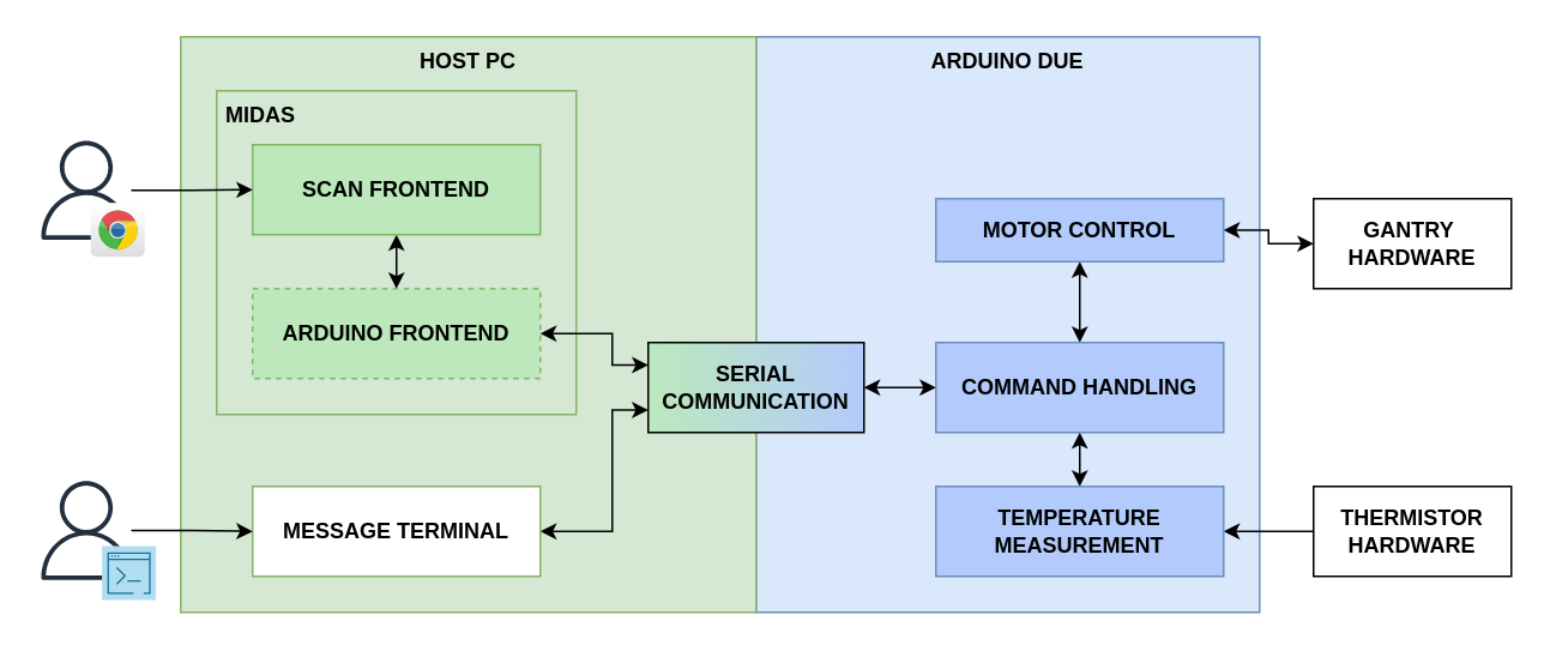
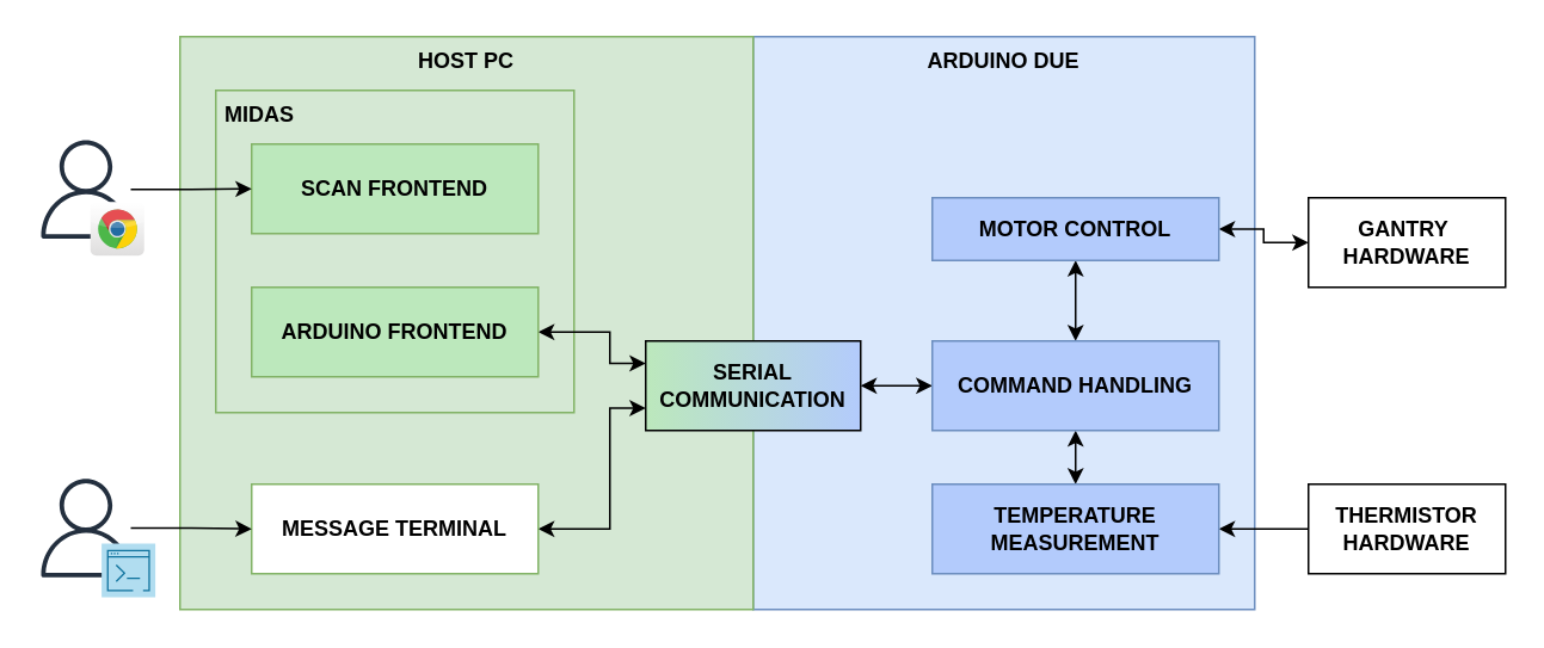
  <mxCell id="0" />
  <mxCell id="1" parent="0" />
  <mxCell id="2" value="&lt;b&gt;ARDUINO DUE&lt;/b&gt;" style="rounded=0;whiteSpace=wrap;html=1;align=center;verticalAlign=top;fillColor=#dae8fc;strokeColor=#6c8ebf;" parent="1" vertex="1"><mxGeometry x="420" y="20" width="280" height="320" as="geometry" /></mxCell>
  <mxCell id="3" value="&lt;b&gt;HOST PC&lt;/b&gt;" style="rounded=0;whiteSpace=wrap;html=1;align=center;verticalAlign=top;fillColor=#d5e8d4;strokeColor=#82b366;" parent="1" vertex="1"><mxGeometry x="100" y="20" width="320" height="320" as="geometry" /></mxCell>
  <mxCell id="4" value="&lt;b&gt;&amp;nbsp;MIDAS&lt;/b&gt;" style="rounded=0;whiteSpace=wrap;html=1;align=left;verticalAlign=top;fillColor=#d5e8d4;strokeColor=#82b366;" parent="1" vertex="1"><mxGeometry x="120" y="50" width="200" height="180" as="geometry" /></mxCell>
- <mxCell id="5" style="edgeStyle=orthogonalEdgeStyle;rounded=0;orthogonalLoop=1;jettySize=auto;html=1;entryX=0.5;entryY=0;entryDx=0;entryDy=0;startArrow=classic;startFill=1;" parent="1" source="6" target="8" edge="1"><mxGeometry relative="1" as="geometry" /></mxCell>
  <mxCell id="6" value="&lt;b&gt;SCAN FRONTEND&lt;br&gt;&lt;/b&gt;" style="rounded=0;whiteSpace=wrap;html=1;verticalAlign=middle;align=center;fillColor=#BCE8BC;strokeColor=#82b366;" parent="1" vertex="1"><mxGeometry x="140" y="80" width="160" height="50" as="geometry" /></mxCell>
  <mxCell id="7" style="edgeStyle=orthogonalEdgeStyle;rounded=0;orthogonalLoop=1;jettySize=auto;html=1;entryX=0;entryY=0.25;entryDx=0;entryDy=0;startArrow=classic;startFill=1;" parent="1" source="8" target="10" edge="1"><mxGeometry relative="1" as="geometry"><Array as="points"><mxPoint x="340" y="185" /><mxPoint x="340" y="202" /></Array></mxGeometry></mxCell>
- <mxCell id="8" value="&lt;b&gt;ARDUINO FRONTEND&lt;br&gt;&lt;/b&gt;" style="rounded=0;whiteSpace=wrap;html=1;verticalAlign=middle;align=center;fillColor=#BCE8BC;strokeColor=#82b366;dashed=1;" parent="1" vertex="1"><mxGeometry x="140" y="160" width="160" height="50" as="geometry" /></mxCell>
+ <mxCell id="8" value="&lt;b&gt;ARDUINO FRONTEND&lt;br&gt;&lt;/b&gt;" style="rounded=0;whiteSpace=wrap;html=1;verticalAlign=middle;align=center;fillColor=#BCE8BC;strokeColor=#82b366;" parent="1" vertex="1"><mxGeometry x="140" y="160" width="160" height="50" as="geometry" /></mxCell>
  <mxCell id="9" style="edgeStyle=orthogonalEdgeStyle;rounded=0;orthogonalLoop=1;jettySize=auto;html=1;entryX=0;entryY=0.5;entryDx=0;entryDy=0;startArrow=classic;startFill=1;" parent="1" source="10" target="15" edge="1"><mxGeometry relative="1" as="geometry" /></mxCell>
  <mxCell id="10" value="SERIAL&lt;br&gt;COMMUNICATION" style="rounded=0;whiteSpace=wrap;html=1;verticalAlign=middle;align=center;fillColor=#BCE8BC;fontStyle=1;gradientColor=#B3CBFC;gradientDirection=east;" parent="1" vertex="1"><mxGeometry x="360" y="190" width="120" height="50" as="geometry" /></mxCell>
  <mxCell id="11" style="edgeStyle=orthogonalEdgeStyle;rounded=0;orthogonalLoop=1;jettySize=auto;html=1;entryX=0;entryY=0.75;entryDx=0;entryDy=0;startArrow=classic;startFill=1;" parent="1" source="12" target="10" edge="1"><mxGeometry relative="1" as="geometry"><Array as="points"><mxPoint x="340" y="295" /><mxPoint x="340" y="228" /></Array></mxGeometry></mxCell>
  <mxCell id="12" value="&lt;b&gt;MESSAGE TERMINAL&lt;br&gt;&lt;/b&gt;" style="rounded=0;whiteSpace=wrap;html=1;verticalAlign=middle;align=center;fillColor=#ffffff;strokeColor=#82b366;" parent="1" vertex="1"><mxGeometry x="140" y="270" width="160" height="50" as="geometry" /></mxCell>
  <mxCell id="13" style="edgeStyle=orthogonalEdgeStyle;rounded=0;orthogonalLoop=1;jettySize=auto;html=1;entryX=0.5;entryY=1;entryDx=0;entryDy=0;startArrow=classic;startFill=1;" parent="1" source="15" target="17" edge="1"><mxGeometry relative="1" as="geometry" /></mxCell>
  <mxCell id="14" style="edgeStyle=orthogonalEdgeStyle;rounded=0;orthogonalLoop=1;jettySize=auto;html=1;entryX=0.5;entryY=0;entryDx=0;entryDy=0;startArrow=classic;startFill=1;" parent="1" source="15" target="19" edge="1"><mxGeometry relative="1" as="geometry" /></mxCell>
  <mxCell id="15" value="&lt;b&gt;COMMAND HANDLING&lt;br&gt;&lt;/b&gt;" style="rounded=0;whiteSpace=wrap;html=1;verticalAlign=middle;align=center;fillColor=#B3CBFC;strokeColor=#6c8ebf;" parent="1" vertex="1"><mxGeometry x="520" y="190" width="160" height="50" as="geometry" /></mxCell>
  <mxCell id="16" style="edgeStyle=orthogonalEdgeStyle;rounded=0;orthogonalLoop=1;jettySize=auto;html=1;exitX=1;exitY=0.5;exitDx=0;exitDy=0;entryX=0;entryY=0.5;entryDx=0;entryDy=0;startArrow=classic;startFill=1;" edge="1" parent="1" source="17" target="28"><mxGeometry relative="1" as="geometry" /></mxCell>
  <mxCell id="17" value="&lt;b&gt;MOTOR CONTROL&lt;br&gt;&lt;/b&gt;" style="rounded=0;whiteSpace=wrap;html=1;verticalAlign=middle;align=center;fillColor=#B3CBFC;strokeColor=#6c8ebf;" parent="1" vertex="1"><mxGeometry x="520" y="110" width="160" height="35" as="geometry" /></mxCell>
  <mxCell id="18" style="edgeStyle=orthogonalEdgeStyle;rounded=0;orthogonalLoop=1;jettySize=auto;html=1;entryX=0;entryY=0.5;entryDx=0;entryDy=0;startArrow=classic;startFill=1;endArrow=none;endFill=0;" edge="1" parent="1" source="19" target="29"><mxGeometry relative="1" as="geometry" /></mxCell>
  <mxCell id="19" value="&lt;b&gt;TEMPERATURE MEASUREMENT&lt;br&gt;&lt;/b&gt;" style="rounded=0;whiteSpace=wrap;html=1;verticalAlign=middle;align=center;fillColor=#B3CBFC;strokeColor=#6c8ebf;" parent="1" vertex="1"><mxGeometry x="520" y="270" width="160" height="50" as="geometry" /></mxCell>
  <mxCell id="20" style="edgeStyle=orthogonalEdgeStyle;rounded=0;orthogonalLoop=1;jettySize=auto;html=1;entryX=0;entryY=0.5;entryDx=0;entryDy=0;" parent="1" source="26" target="6" edge="1"><mxGeometry relative="1" as="geometry" /></mxCell>
  <mxCell id="21" style="edgeStyle=orthogonalEdgeStyle;rounded=0;orthogonalLoop=1;jettySize=auto;html=1;entryX=0;entryY=0.5;entryDx=0;entryDy=0;" parent="1" source="23" target="12" edge="1"><mxGeometry relative="1" as="geometry" /></mxCell>
  <mxCell id="22" value="" style="group" parent="1" vertex="1" connectable="0"><mxGeometry x="20" y="267" width="64.5" height="64.5" as="geometry" /></mxCell>
  <mxCell id="23" value="" style="outlineConnect=0;fontColor=#232F3E;gradientColor=none;fillColor=#232F3E;strokeColor=none;dashed=0;verticalLabelPosition=bottom;verticalAlign=top;align=center;html=1;fontSize=12;fontStyle=0;aspect=fixed;pointerEvents=1;shape=mxgraph.aws4.user;" parent="22" vertex="1"><mxGeometry width="55" height="55" as="geometry" /></mxCell>
  <mxCell id="24" value="" style="outlineConnect=0;gradientDirection=north;fillColor=#b1ddf0;strokeColor=#10739e;dashed=0;verticalLabelPosition=bottom;verticalAlign=top;align=center;html=1;fontSize=12;fontStyle=0;aspect=fixed;shape=mxgraph.aws4.resourceIcon;resIcon=mxgraph.aws4.command_line_interface;" parent="22" vertex="1"><mxGeometry x="36.236" y="36.236" width="30" height="30" as="geometry" /></mxCell>
  <mxCell id="25" value="" style="group" vertex="1" connectable="0" parent="1"><mxGeometry x="20" y="77.75" width="60" height="64.5" as="geometry" /></mxCell>
  <mxCell id="26" value="" style="outlineConnect=0;fontColor=#232F3E;gradientColor=none;fillColor=#232F3E;strokeColor=none;dashed=0;verticalLabelPosition=bottom;verticalAlign=top;align=center;html=1;fontSize=12;fontStyle=0;aspect=fixed;pointerEvents=1;shape=mxgraph.aws4.user;" parent="25" vertex="1"><mxGeometry width="55" height="55" as="geometry" /></mxCell>
  <mxCell id="27" value="" style="dashed=0;outlineConnect=0;html=1;align=center;labelPosition=center;verticalLabelPosition=bottom;verticalAlign=top;shape=mxgraph.webicons.chrome;gradientColor=#DFDEDE" parent="25" vertex="1"><mxGeometry x="30" y="34.5" width="30" height="30" as="geometry" /></mxCell>
  <mxCell id="28" value="&lt;b&gt;GANTRY&amp;nbsp; HARDWARE&lt;br&gt;&lt;/b&gt;" style="rounded=0;whiteSpace=wrap;html=1;verticalAlign=middle;align=center;" vertex="1" parent="1"><mxGeometry x="730" y="110" width="110" height="50" as="geometry" /></mxCell>
  <mxCell id="29" value="&lt;b&gt;THERMISTOR HARDWARE&lt;br&gt;&lt;/b&gt;" style="rounded=0;whiteSpace=wrap;html=1;verticalAlign=middle;align=center;" vertex="1" parent="1"><mxGeometry x="730" y="270" width="110" height="50" as="geometry" /></mxCell>
